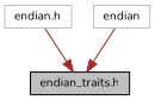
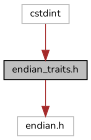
  digraph {
    fontname=Nunito
    node [color=grey75 fillcolor=white fontname=Nunito fontsize=10 shape=record style=filled]
    edge [color=brown fontname=Nunito fontsize=10 labelfontname=Helvetica labelfontsize=10 style=solid]
    n1 [color=black fillcolor=grey75 fontcolor=black height=0.2 label="endian_traits.h" width=0.4]
    n2 [height=0.2 label="endian.h" width=0.4]
-   n3 [height=0.2 label=endian width=0.4]
-   n2 -> n1
+   n3 [height=0.2 label=cstdint width=0.4]
+   n1 -> n2
    n3 -> n1
  }
